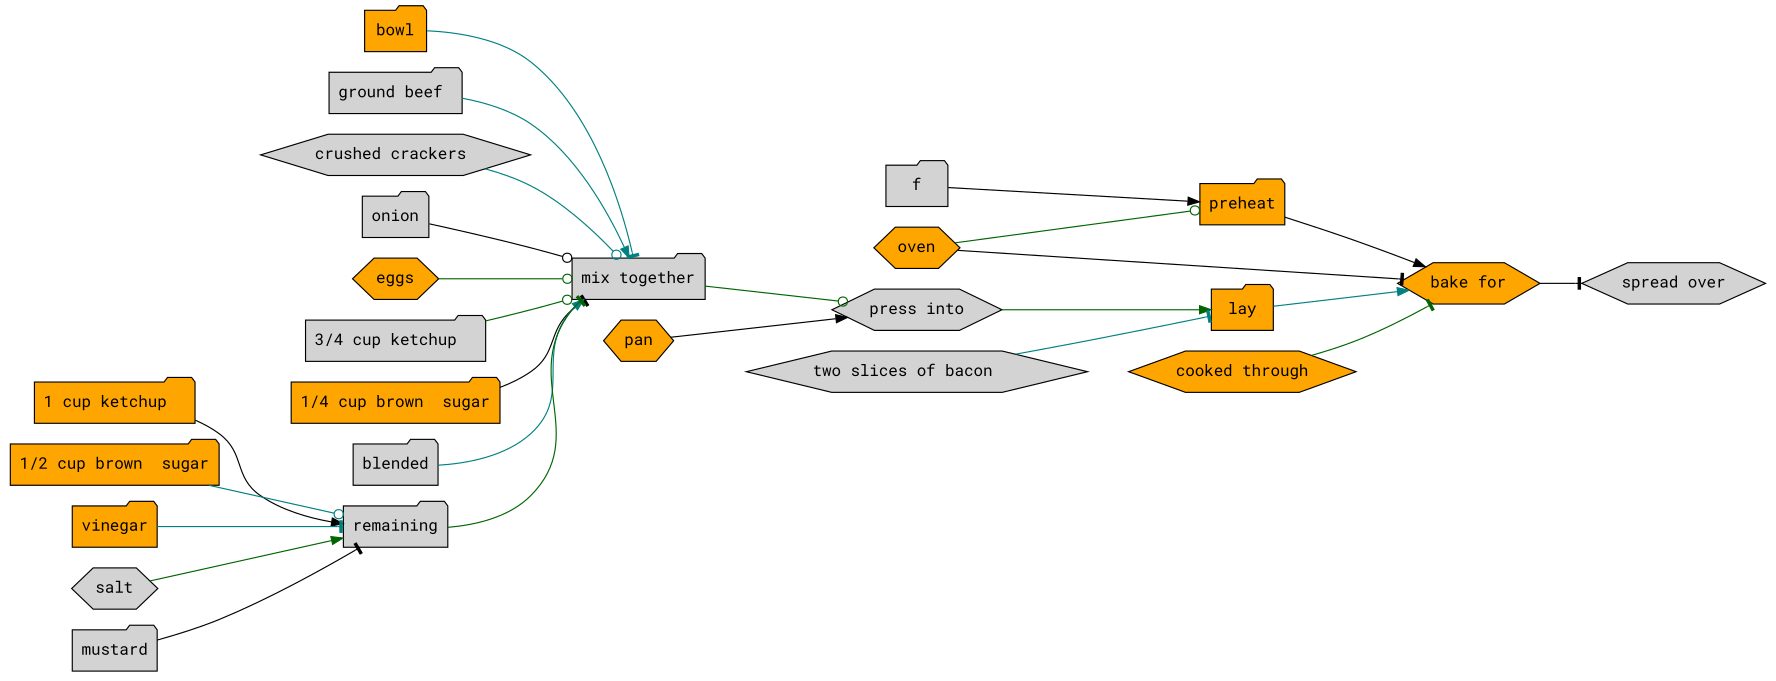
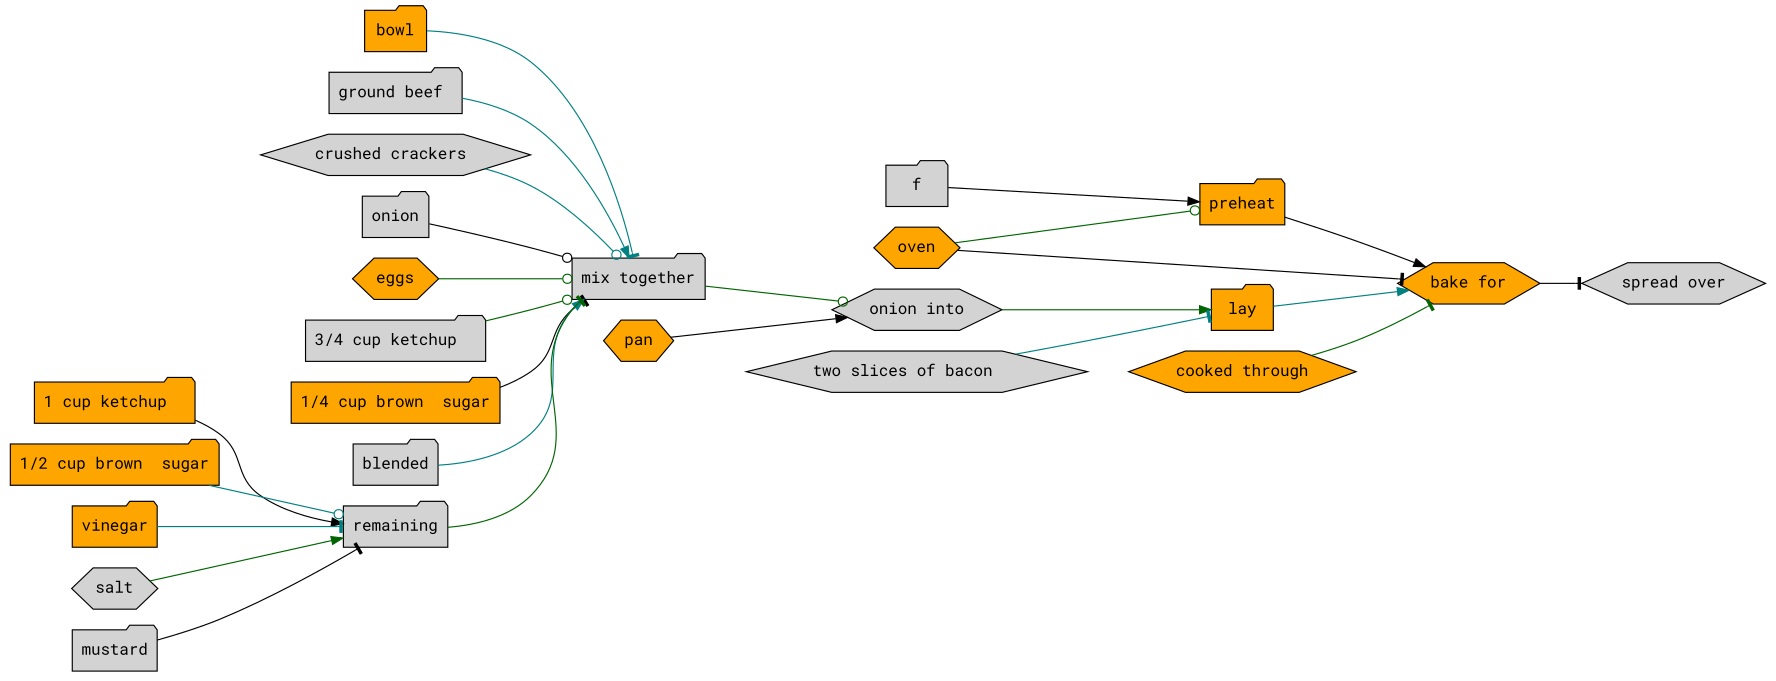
  digraph {
    fontname="Roboto Mono"
    rankdir=LR
    node [fillcolor=lightgrey fontname="Roboto Mono" shape=folder style=filled]
    edge [arrowhead=normal color=black fontname="Roboto Mono"]
    preheat [fillcolor=orange]
    "bake for" [fillcolor=orange shape=hexagon]
    "spread over" [shape=hexagon]
    oven [fillcolor=orange shape=hexagon]
    f
    bowl [fillcolor=orange]
    "mix together"
-   "press into" [shape=hexagon]
+   "press into" [shape=hexagon label="onion into"]
    lay [fillcolor=orange]
    "ground beef "
    "crushed crackers " [shape=hexagon]
    onion
    eggs [fillcolor=orange shape=hexagon]
    "3/4 cup ketchup  "
    "1/4 cup brown  sugar" [fillcolor=orange]
    blended
    pan [fillcolor=orange shape=hexagon]
    "two slices of bacon   " [shape=hexagon]
    "cooked through" [fillcolor=orange shape=hexagon]
    remaining
    "1 cup ketchup  " [fillcolor=orange]
    "1/2 cup brown  sugar" [fillcolor=orange]
    vinegar [fillcolor=orange]
    salt [shape=hexagon]
    mustard
    preheat -> "bake for"
    "bake for" -> "spread over" [arrowhead=tee]
    oven -> preheat [arrowhead=odot color=darkgreen]
    oven -> "bake for" [arrowhead=tee]
    f -> preheat
    bowl -> "mix together" [arrowhead=tee color=teal]
    "mix together" -> "press into" [arrowhead=odot color=darkgreen]
    "press into" -> lay [color=darkgreen]
    lay -> "bake for" [color=teal]
    "ground beef " -> "mix together" [color=teal]
    "crushed crackers " -> "mix together" [arrowhead=odot color=teal]
    onion -> "mix together" [arrowhead=odot]
    eggs -> "mix together" [arrowhead=odot color=darkgreen]
    "3/4 cup ketchup  " -> "mix together" [arrowhead=odot color=darkgreen]
    "1/4 cup brown  sugar" -> "mix together" [arrowhead=tee]
    blended -> "mix together" [color=teal]
    pan -> "press into"
    "two slices of bacon   " -> lay [arrowhead=tee color=teal]
    "cooked through" -> "bake for" [arrowhead=tee color=darkgreen]
    remaining -> "mix together" [arrowhead=tee color=darkgreen]
    "1 cup ketchup  " -> remaining
    "1/2 cup brown  sugar" -> remaining [arrowhead=odot color=teal]
    vinegar -> remaining [arrowhead=tee color=teal]
    salt -> remaining [color=darkgreen]
    mustard -> remaining [arrowhead=tee]
  }
